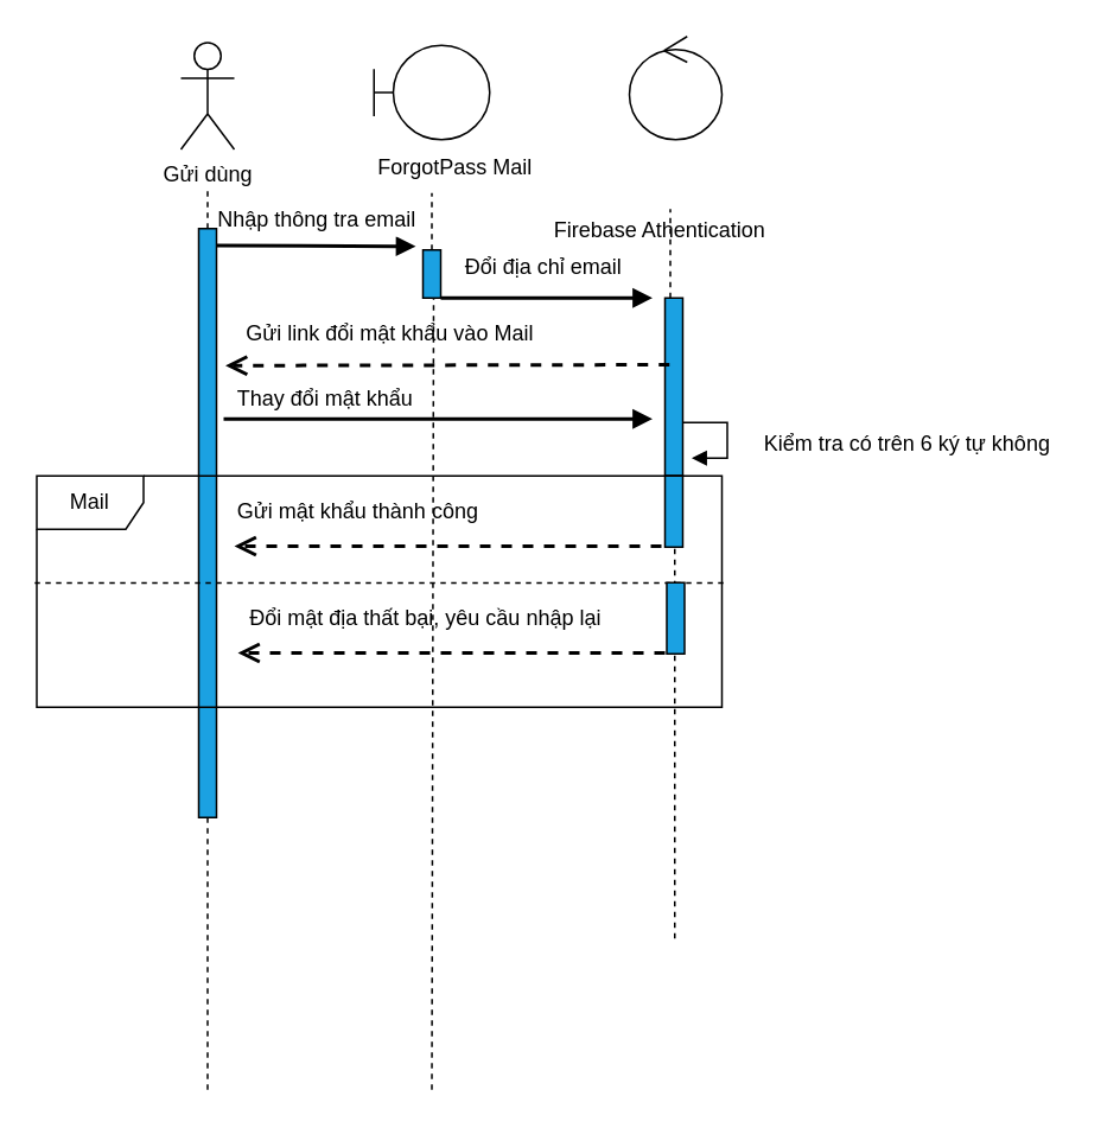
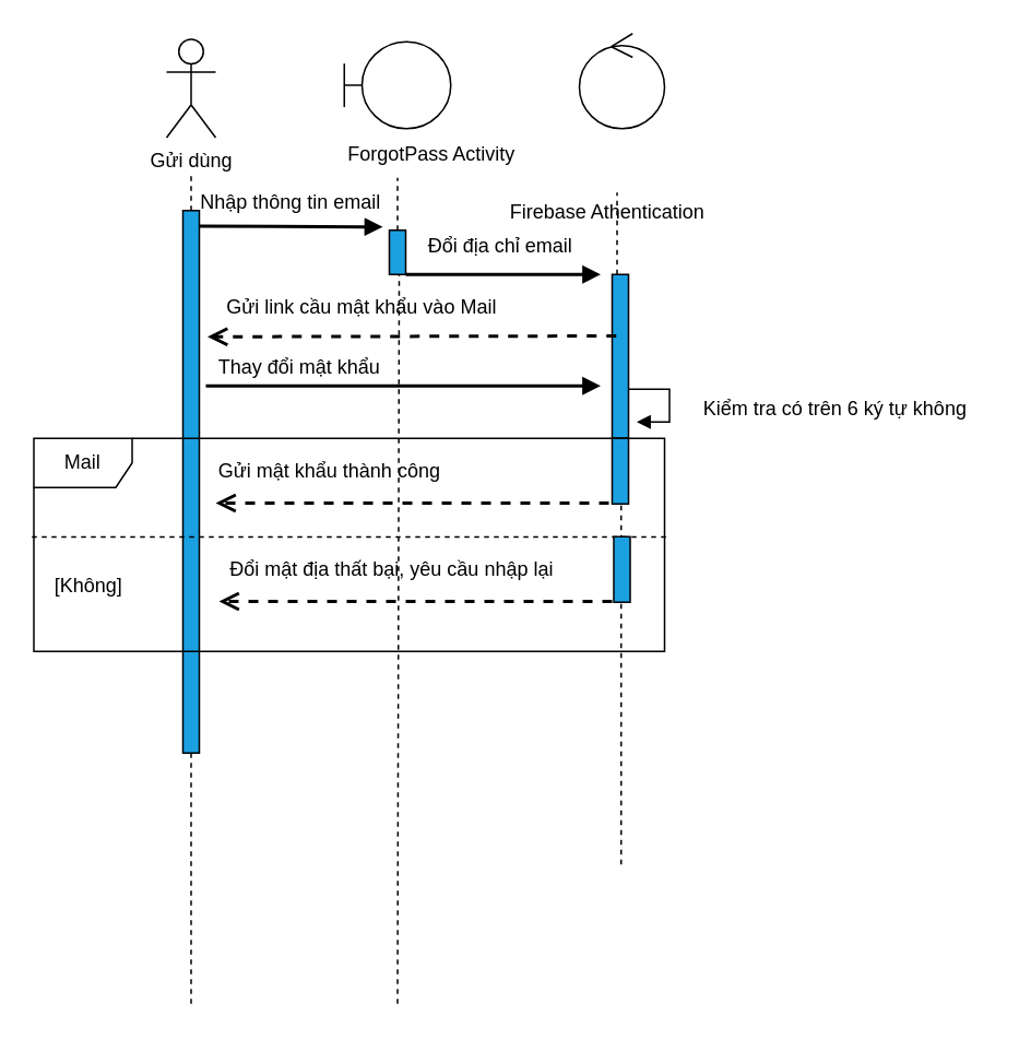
  <mxCell id="0" />
  <mxCell id="1" parent="0" />
  <mxCell id="2" value="Gửi dùng" style="shape=umlActor;verticalLabelPosition=bottom;labelBackgroundColor=#ffffff;verticalAlign=top;html=1;outlineConnect=0;" parent="1" vertex="1"><mxGeometry x="101" y="23.5" width="30" height="60" as="geometry" /></mxCell>
  <mxCell id="3" value="" style="ellipse;shape=umlControl;whiteSpace=wrap;html=1;strokeColor=#000000;" parent="1" vertex="1"><mxGeometry x="353" y="20" width="52" height="58" as="geometry" /></mxCell>
  <mxCell id="4" value="Firebase Athentication" style="text;html=1;resizable=0;points=[];autosize=1;align=left;verticalAlign=top;spacingTop=-4;" parent="1" vertex="1"><mxGeometry x="309" y="118.5" width="129" height="14" as="geometry" /></mxCell>
  <mxCell id="5" value="" style="shape=umlBoundary;whiteSpace=wrap;html=1;strokeColor=#000000;" parent="1" vertex="1"><mxGeometry x="209.5" y="25" width="65" height="53" as="geometry" /></mxCell>
- <mxCell id="6" value="ForgotPass Mail" style="text;html=1;resizable=0;points=[];autosize=1;align=left;verticalAlign=top;spacingTop=-4;" parent="1" vertex="1"><mxGeometry x="209.5" y="83.5" width="113" height="14" as="geometry" /></mxCell>
+ <mxCell id="6" value="ForgotPass Activity" style="text;html=1;resizable=0;points=[];autosize=1;align=left;verticalAlign=top;spacingTop=-4;" parent="1" vertex="1"><mxGeometry x="209.5" y="83.5" width="113" height="14" as="geometry" /></mxCell>
  <mxCell id="7" value="" style="endArrow=block;endFill=1;endSize=6;html=1;strokeWidth=2;" parent="1" edge="1"><mxGeometry width="100" relative="1" as="geometry"><mxPoint x="121" y="137.5" as="sourcePoint" /><mxPoint x="233" y="138" as="targetPoint" /></mxGeometry></mxCell>
  <mxCell id="8" value="" style="endArrow=block;endFill=1;endSize=6;html=1;strokeWidth=2;" parent="1" edge="1"><mxGeometry width="100" relative="1" as="geometry"><mxPoint x="247" y="167" as="sourcePoint" /><mxPoint x="366" y="167" as="targetPoint" /></mxGeometry></mxCell>
- <mxCell id="9" value="Nhập thông tra email" style="text;html=1;resizable=0;points=[];autosize=1;align=left;verticalAlign=top;spacingTop=-4;fillColor=#ffffff;" parent="1" vertex="1"><mxGeometry x="119.5" y="112.5" width="130" height="20" as="geometry" /></mxCell>
+ <mxCell id="9" value="Nhập thông tin email" style="text;html=1;resizable=0;points=[];autosize=1;align=left;verticalAlign=top;spacingTop=-4;fillColor=#ffffff;" parent="1" vertex="1"><mxGeometry x="119.5" y="112.5" width="130" height="20" as="geometry" /></mxCell>
  <mxCell id="10" value="Đổi địa chỉ email" style="text;html=1;resizable=0;points=[];autosize=1;align=left;verticalAlign=top;spacingTop=-4;" parent="1" vertex="1"><mxGeometry x="259" y="140" width="110" height="20" as="geometry" /></mxCell>
  <mxCell id="11" value="" style="endArrow=none;dashed=1;html=1;strokeWidth=1;" parent="1" source="12" edge="1"><mxGeometry width="50" height="50" relative="1" as="geometry"><mxPoint x="116" y="497" as="sourcePoint" /><mxPoint x="116" y="107" as="targetPoint" /></mxGeometry></mxCell>
  <mxCell id="12" value="" style="html=1;points=[];perimeter=orthogonalPerimeter;fillColor=#1ba1e2;strokeColor=#000000;fontColor=#ffffff;" parent="1" vertex="1"><mxGeometry x="111" y="128" width="10" height="331" as="geometry" /></mxCell>
  <mxCell id="13" value="" style="endArrow=none;dashed=1;html=1;strokeWidth=1;exitX=0.5;exitY=0.003;exitDx=0;exitDy=0;exitPerimeter=0;" parent="1" source="14" edge="1"><mxGeometry width="50" height="50" relative="1" as="geometry"><mxPoint x="242" y="497" as="sourcePoint" /><mxPoint x="242" y="108" as="targetPoint" /></mxGeometry></mxCell>
  <mxCell id="14" value="" style="html=1;points=[];perimeter=orthogonalPerimeter;fillColor=#1ba1e2;strokeColor=#000000;fontColor=#ffffff;" parent="1" vertex="1"><mxGeometry x="237" y="140" width="10" height="27" as="geometry" /></mxCell>
  <mxCell id="15" value="" style="endArrow=none;dashed=1;html=1;strokeWidth=1;" parent="1" source="16" edge="1"><mxGeometry width="50" height="50" relative="1" as="geometry"><mxPoint x="376" y="497" as="sourcePoint" /><mxPoint x="376" y="117" as="targetPoint" /></mxGeometry></mxCell>
  <mxCell id="16" value="" style="html=1;points=[];perimeter=orthogonalPerimeter;fillColor=#1ba1e2;strokeColor=#000000;fontColor=#ffffff;" parent="1" vertex="1"><mxGeometry x="373" y="167" width="10" height="100" as="geometry" /></mxCell>
  <mxCell id="17" value="" style="endArrow=none;dashed=1;html=1;strokeWidth=1;" parent="1" edge="1"><mxGeometry width="50" height="50" relative="1" as="geometry"><mxPoint x="378.5" y="527" as="sourcePoint" /><mxPoint x="378.5" y="267" as="targetPoint" /></mxGeometry></mxCell>
  <mxCell id="18" value="" style="endArrow=none;dashed=1;html=1;strokeWidth=1;entryX=0.6;entryY=1;entryDx=0;entryDy=0;entryPerimeter=0;" parent="1" target="14" edge="1"><mxGeometry width="50" height="50" relative="1" as="geometry"><mxPoint x="242" y="612" as="sourcePoint" /><mxPoint x="242" y="459" as="targetPoint" /></mxGeometry></mxCell>
  <mxCell id="19" value="" style="endArrow=none;dashed=1;html=1;strokeWidth=1;" parent="1" edge="1"><mxGeometry width="50" height="50" relative="1" as="geometry"><mxPoint x="116" y="612" as="sourcePoint" /><mxPoint x="116" y="459" as="targetPoint" /></mxGeometry></mxCell>
  <mxCell id="20" value="" style="html=1;verticalAlign=bottom;endArrow=open;dashed=1;endSize=8;strokeWidth=2;" parent="1" edge="1"><mxGeometry relative="1" as="geometry"><mxPoint x="375.5" y="204.5" as="sourcePoint" /><mxPoint x="126" y="205" as="targetPoint" /></mxGeometry></mxCell>
- <mxCell id="21" value="Gửi link đổi mật khẩu vào Mail" style="text;html=1;resizable=0;points=[];autosize=1;align=left;verticalAlign=top;spacingTop=-4;" parent="1" vertex="1"><mxGeometry x="136" y="177" width="171" height="14" as="geometry" /></mxCell>
+ <mxCell id="21" value="Gửi link cầu mật khẩu vào Mail" style="text;html=1;resizable=0;points=[];autosize=1;align=left;verticalAlign=top;spacingTop=-4;" parent="1" vertex="1"><mxGeometry x="136" y="177" width="171" height="14" as="geometry" /></mxCell>
  <mxCell id="22" value="" style="endArrow=block;endFill=1;endSize=6;html=1;strokeWidth=2;" parent="1" edge="1"><mxGeometry width="100" relative="1" as="geometry"><mxPoint x="125" y="235" as="sourcePoint" /><mxPoint x="366" y="235" as="targetPoint" /></mxGeometry></mxCell>
  <mxCell id="23" value="Thay đổi mật khẩu" style="text;html=1;resizable=0;points=[];autosize=1;align=left;verticalAlign=top;spacingTop=-4;" parent="1" vertex="1"><mxGeometry x="131" y="214" width="110" height="20" as="geometry" /></mxCell>
  <mxCell id="24" value="" style="edgeStyle=orthogonalEdgeStyle;html=1;align=left;spacingLeft=2;endArrow=block;rounded=0;entryX=1;entryY=0;" parent="1" edge="1"><mxGeometry x="0.385" y="54" relative="1" as="geometry"><mxPoint x="383" y="237" as="sourcePoint" /><Array as="points"><mxPoint x="408" y="237" /></Array><mxPoint x="388" y="257" as="targetPoint" /><mxPoint x="10" y="-1" as="offset" /></mxGeometry></mxCell>
  <mxCell id="25" value="Kiểm tra có trên 6 ký tự không" style="text;html=1;resizable=0;points=[];autosize=1;align=left;verticalAlign=top;spacingTop=-4;" parent="1" vertex="1"><mxGeometry x="427" y="239" width="180" height="20" as="geometry" /></mxCell>
  <mxCell id="26" value="Mail" style="shape=umlFrame;whiteSpace=wrap;html=1;" parent="1" vertex="1"><mxGeometry x="20" y="267" width="385" height="130" as="geometry" /></mxCell>
  <mxCell id="27" value="" style="html=1;points=[];perimeter=orthogonalPerimeter;fillColor=#1ba1e2;strokeColor=#000000;fontColor=#ffffff;" parent="1" vertex="1"><mxGeometry x="373" y="267" width="10" height="40" as="geometry" /></mxCell>
  <mxCell id="28" value="" style="html=1;verticalAlign=bottom;endArrow=open;dashed=1;endSize=8;strokeWidth=2;" parent="1" edge="1"><mxGeometry relative="1" as="geometry"><mxPoint x="371" y="306.5" as="sourcePoint" /><mxPoint x="131" y="306.5" as="targetPoint" /></mxGeometry></mxCell>
  <mxCell id="29" value="" style="endArrow=none;dashed=1;html=1;exitX=-0.003;exitY=0.463;exitDx=0;exitDy=0;exitPerimeter=0;entryX=1.005;entryY=0.463;entryDx=0;entryDy=0;entryPerimeter=0;" parent="1" source="26" target="26" edge="1"><mxGeometry width="50" height="50" relative="1" as="geometry"><mxPoint x="566" y="427" as="sourcePoint" /><mxPoint x="616" y="377" as="targetPoint" /></mxGeometry></mxCell>
  <mxCell id="30" value="Gửi mật khẩu thành công" style="text;html=1;resizable=0;points=[];autosize=1;align=left;verticalAlign=top;spacingTop=-4;" parent="1" vertex="1"><mxGeometry x="131" y="277" width="150" height="20" as="geometry" /></mxCell>
  <mxCell id="31" value="" style="html=1;points=[];perimeter=orthogonalPerimeter;fillColor=#1ba1e2;strokeColor=#000000;fontColor=#ffffff;" parent="1" vertex="1"><mxGeometry x="374" y="327" width="10" height="40" as="geometry" /></mxCell>
  <mxCell id="32" value="" style="html=1;verticalAlign=bottom;endArrow=open;dashed=1;endSize=8;strokeWidth=2;" parent="1" edge="1"><mxGeometry relative="1" as="geometry"><mxPoint x="373" y="366.5" as="sourcePoint" /><mxPoint x="133" y="366.5" as="targetPoint" /></mxGeometry></mxCell>
  <mxCell id="33" value="Đổi mật địa thất bại, yêu cầu nhập lại" style="text;html=1;resizable=0;points=[];autosize=1;align=left;verticalAlign=top;spacingTop=-4;" parent="1" vertex="1"><mxGeometry x="137.5" y="337" width="220" height="20" as="geometry" /></mxCell>
+ <mxCell id="34" value="[Không]" style="text;html=1;resizable=0;points=[];autosize=1;align=left;verticalAlign=top;spacingTop=-4;" parent="1" vertex="1"><mxGeometry x="31" y="347" width="60" height="20" as="geometry" /></mxCell>
